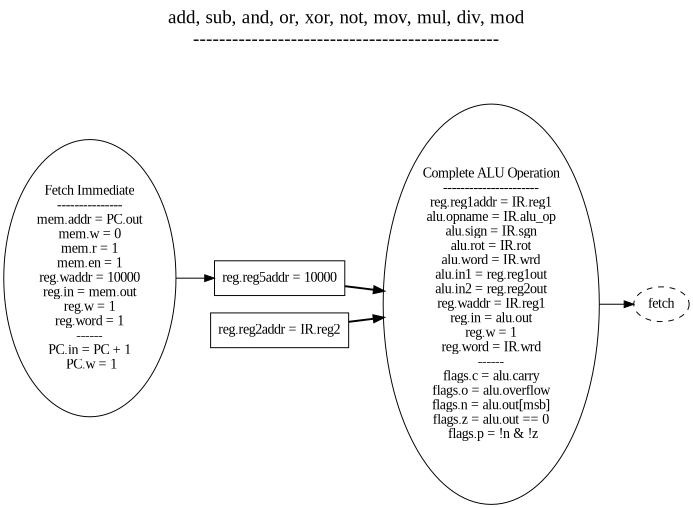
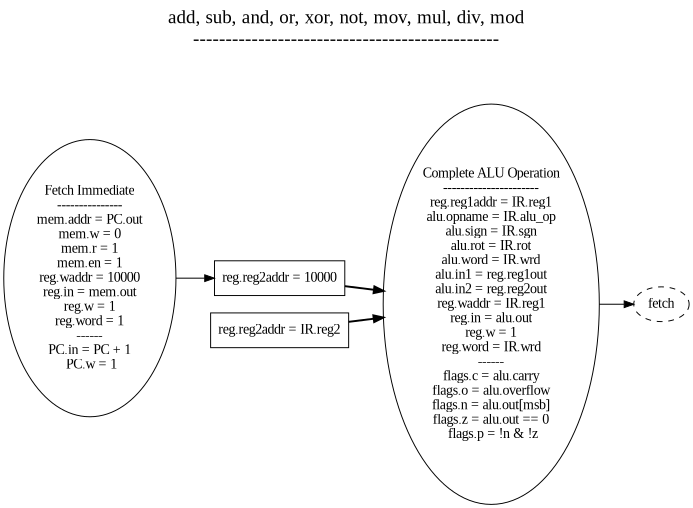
  digraph {
    fontname="Liberation Serif"
    fontsize=20
    label="add, sub, and, or, xor, not, mov, mul, div, mod\n-----------------------------------------------\n"
    labelloc=t
    rankdir=LR
    node [fontname="Liberation Serif" shape=oval]
    edge [fontname="Liberation Serif"]
    fetch [style=dashed]
    n2 [label="Fetch Immediate\n---------------\nmem.addr = PC.out\nmem.w = 0\nmem.r = 1\nmem.en = 1\nreg.waddr = 10000\nreg.in = mem.out\nreg.w = 1\nreg.word = 1\n------\nPC.in = PC + 1\n PC.w = 1"]
-   n3 [label="reg.reg5addr = 10000" shape=rect]
+   n3 [label="reg.reg2addr = 10000" shape=rect]
    n4 [label="Complete ALU Operation\n----------------------\nreg.reg1addr = IR.reg1\nalu.opname = IR.alu_op\nalu.sign = IR.sgn\nalu.rot = IR.rot\nalu.word = IR.wrd\nalu.in1 = reg.reg1out\nalu.in2 = reg.reg2out\nreg.waddr = IR.reg1\nreg.in = alu.out\nreg.w = 1\nreg.word = IR.wrd\n------\nflags.c = alu.carry\nflags.o = alu.overflow\nflags.n = alu.out[msb]\nflags.z = alu.out == 0\n flags.p = !n & !z"]
    n5 [label="reg.reg2addr = IR.reg2" shape=rect]
    n2 -> n3
    n3 -> n4 [style=bold]
    n4 -> fetch
    n5 -> n4 [style=bold]
  }
